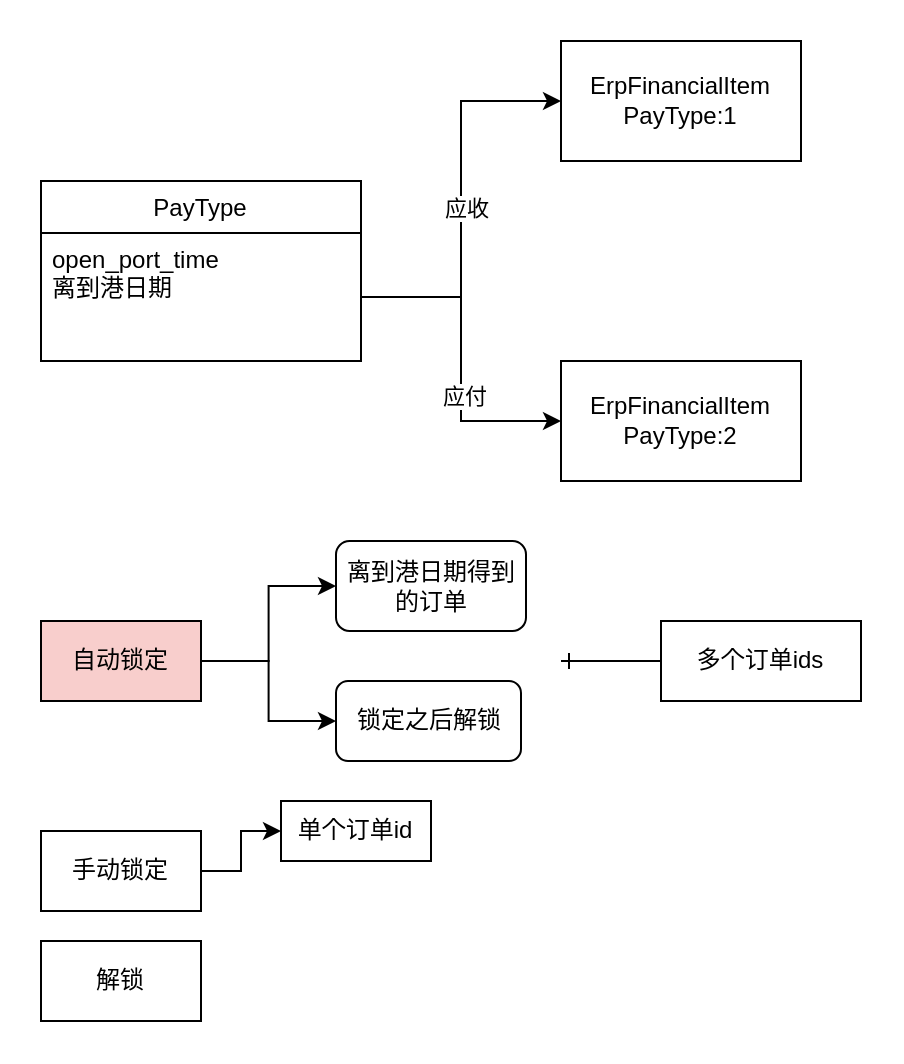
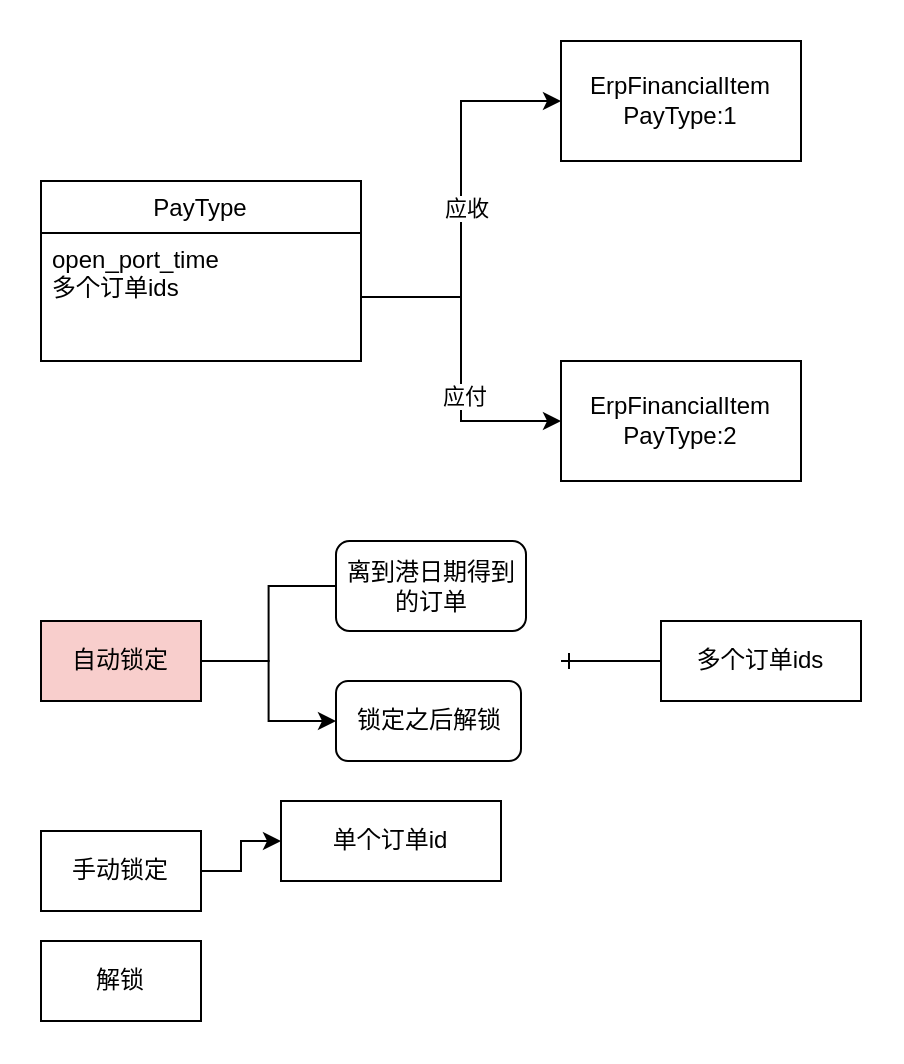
  <mxCell id="0" />
  <mxCell id="1" parent="0" />
  <mxCell id="2" value="PayType" style="swimlane;fontStyle=0;align=center;verticalAlign=top;childLayout=stackLayout;horizontal=1;startSize=26;horizontalStack=0;resizeParent=1;resizeLast=0;collapsible=1;marginBottom=0;rounded=0;shadow=0;strokeWidth=1;" parent="1" vertex="1"><mxGeometry x="20" y="90" width="160" height="90" as="geometry"><mxRectangle x="120" y="360" width="160" height="26" as="alternateBounds" /></mxGeometry></mxCell>
  <mxCell id="3" value="ErpFinancialItem&lt;br&gt;PayType:1" style="rounded=0;whiteSpace=wrap;html=1;" parent="1" vertex="1"><mxGeometry x="280" y="20" width="120" height="60" as="geometry" /></mxCell>
  <mxCell id="4" value="ErpFinancialItem&lt;br&gt;PayType:2" style="rounded=0;whiteSpace=wrap;html=1;" parent="1" vertex="1"><mxGeometry x="280" y="180" width="120" height="60" as="geometry" /></mxCell>
  <mxCell id="5" style="edgeStyle=orthogonalEdgeStyle;rounded=0;orthogonalLoop=1;jettySize=auto;html=1;exitX=1;exitY=0.5;exitDx=0;exitDy=0;entryX=0;entryY=0.5;entryDx=0;entryDy=0;" parent="1" source="9" target="3" edge="1"><mxGeometry relative="1" as="geometry" /></mxCell>
  <mxCell id="6" value="应收" style="edgeLabel;html=1;align=center;verticalAlign=middle;resizable=0;points=[];" parent="5" vertex="1" connectable="0"><mxGeometry x="-0.037" y="-2" relative="1" as="geometry"><mxPoint as="offset" /></mxGeometry></mxCell>
  <mxCell id="7" style="edgeStyle=orthogonalEdgeStyle;rounded=0;orthogonalLoop=1;jettySize=auto;html=1;exitX=1;exitY=0.5;exitDx=0;exitDy=0;entryX=0;entryY=0.5;entryDx=0;entryDy=0;" parent="1" source="9" target="4" edge="1"><mxGeometry relative="1" as="geometry" /></mxCell>
  <mxCell id="8" value="应付" style="edgeLabel;html=1;align=center;verticalAlign=middle;resizable=0;points=[];" parent="7" vertex="1" connectable="0"><mxGeometry x="0.225" y="1" relative="1" as="geometry"><mxPoint as="offset" /></mxGeometry></mxCell>
- <mxCell id="9" value="open_port_time&#10;离到港日期" style="text;align=left;verticalAlign=top;spacingLeft=4;spacingRight=4;overflow=hidden;rotatable=0;points=[[0,0.5],[1,0.5]];portConstraint=eastwest;" parent="1" vertex="1"><mxGeometry x="20" y="116" width="160" height="64" as="geometry" /></mxCell>
+ <mxCell id="9" value="open_port_time&#10;多个订单ids" style="text;align=left;verticalAlign=top;spacingLeft=4;spacingRight=4;overflow=hidden;rotatable=0;points=[[0,0.5],[1,0.5]];portConstraint=eastwest;" parent="1" vertex="1"><mxGeometry x="20" y="116" width="160" height="64" as="geometry" /></mxCell>
  <mxCell id="10" value="" style="edgeStyle=orthogonalEdgeStyle;rounded=0;orthogonalLoop=1;jettySize=auto;html=1;" parent="1" source="12" target="19" edge="1"><mxGeometry relative="1" as="geometry" /></mxCell>
- <mxCell id="11" style="edgeStyle=orthogonalEdgeStyle;rounded=0;orthogonalLoop=1;jettySize=auto;html=1;exitX=1;exitY=0.5;exitDx=0;exitDy=0;entryX=0;entryY=0.5;entryDx=0;entryDy=0;" parent="1" source="12" target="18" edge="1"><mxGeometry relative="1" as="geometry" /></mxCell>
+ <mxCell id="11" style="edgeStyle=orthogonalEdgeStyle;rounded=0;orthogonalLoop=1;jettySize=auto;html=1;exitX=1;exitY=0.5;exitDx=0;exitDy=0;entryX=0;entryY=0.5;entryDx=0;entryDy=0;endArrow=none;" parent="1" source="12" target="18" edge="1"><mxGeometry relative="1" as="geometry" /></mxCell>
  <mxCell id="12" value="自动锁定" style="rounded=0;whiteSpace=wrap;html=1;fillColor=#f8cecc;" parent="1" vertex="1"><mxGeometry x="20" y="310" width="80" height="40" as="geometry" /></mxCell>
  <mxCell id="13" style="edgeStyle=orthogonalEdgeStyle;rounded=0;orthogonalLoop=1;jettySize=auto;html=1;exitX=1;exitY=0.5;exitDx=0;exitDy=0;entryX=0;entryY=0.5;entryDx=0;entryDy=0;" parent="1" source="14" target="15" edge="1"><mxGeometry relative="1" as="geometry" /></mxCell>
  <mxCell id="14" value="手动锁定" style="rounded=0;whiteSpace=wrap;html=1;" parent="1" vertex="1"><mxGeometry x="20" y="415" width="80" height="40" as="geometry" /></mxCell>
- <mxCell id="15" value="单个订单id" style="rounded=0;whiteSpace=wrap;html=1;" parent="1" vertex="1"><mxGeometry x="140" y="400" width="75" height="30" as="geometry" /></mxCell>
+ <mxCell id="15" value="单个订单id" style="rounded=0;whiteSpace=wrap;html=1;" parent="1" vertex="1"><mxGeometry x="140" y="400" width="110" height="40" as="geometry" /></mxCell>
  <mxCell id="16" style="edgeStyle=orthogonalEdgeStyle;rounded=1;orthogonalLoop=1;jettySize=auto;html=1;exitX=0;exitY=0.5;exitDx=0;exitDy=0;endArrow=ERone;endFill=0;" parent="1" source="17" edge="1"><mxGeometry relative="1" as="geometry"><mxPoint x="280" y="330" as="targetPoint" /></mxGeometry></mxCell>
  <mxCell id="17" value="多个订单ids" style="rounded=0;whiteSpace=wrap;html=1;" parent="1" vertex="1"><mxGeometry x="330" y="310" width="100" height="40" as="geometry" /></mxCell>
  <mxCell id="18" value="离到港日期得到的订单" style="rounded=1;whiteSpace=wrap;html=1;" parent="1" vertex="1"><mxGeometry x="167.5" y="270" width="95" height="45" as="geometry" /></mxCell>
  <mxCell id="19" value="锁定之后解锁" style="rounded=1;whiteSpace=wrap;html=1;" parent="1" vertex="1"><mxGeometry x="167.5" y="340" width="92.5" height="40" as="geometry" /></mxCell>
  <mxCell id="20" value="解锁" style="rounded=0;whiteSpace=wrap;html=1;" parent="1" vertex="1"><mxGeometry x="20" y="470" width="80" height="40" as="geometry" /></mxCell>
